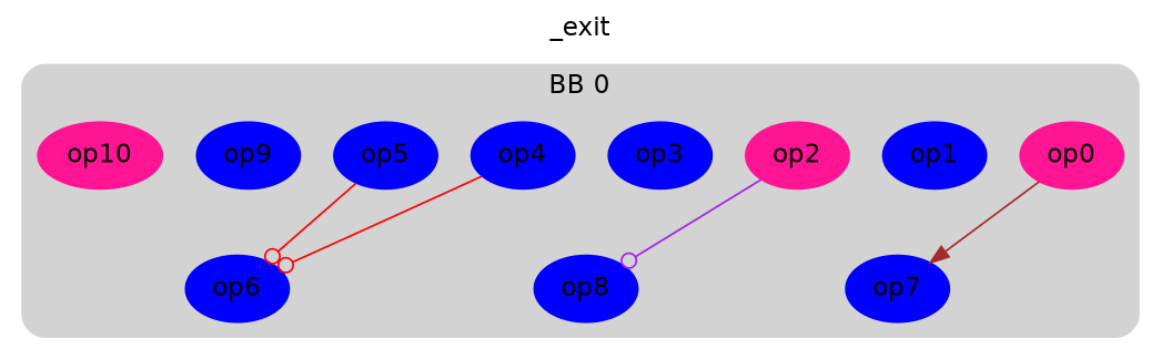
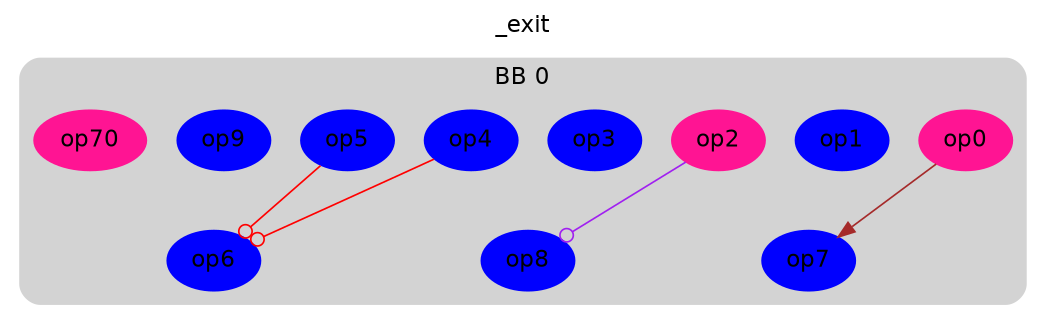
  digraph {
    compound=true
    label=_exit
    labelloc=t
    fontname="DejaVu Sans"
    node [color=blue style=filled fontname="DejaVu Sans"]
    edge [weight=0.5 color=red arrowhead=odot fontname="DejaVu Sans"]
    n1 [color=deeppink label=op0]
    n2 [label=op1]
    n3 [color=deeppink label=op2]
    n4 [label=op3]
    n5 [label=op4]
    n6 [label=op5]
    n7 [label=op6]
    n8 [label=op7]
    n9 [label=op8]
    n10 [label=op9]
-   n11 [color=deeppink label=op10]
+   n11 [color=deeppink label=op70]
    subgraph cluster_1 {
      color=lightgrey
      label="BB 0"
      style="filled,rounded"
      n1
      n2
      n3
      n4
      n5
      n6
      n7
      n8
      n9
      n10
      n11
    }
    n1 -> n8 [color=brown arrowhead=normal]
    n3 -> n9 [color=purple]
    n5 -> n7
    n6 -> n7
  }
